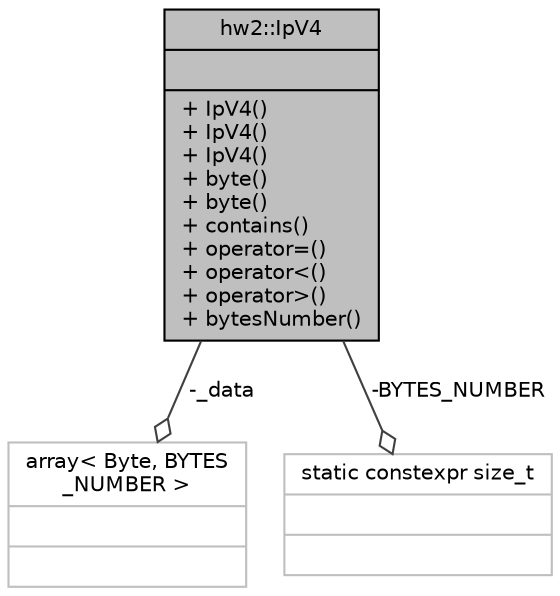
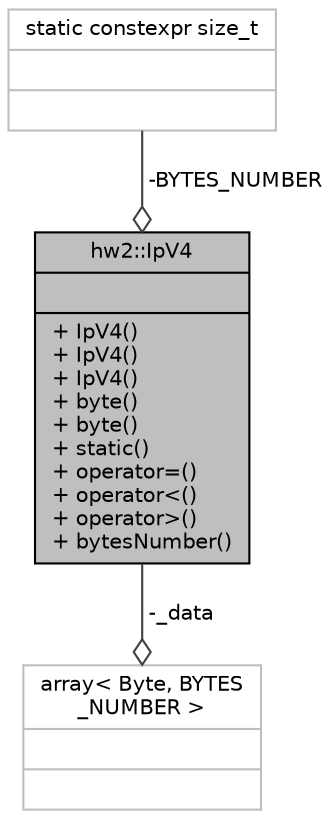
  digraph {
    node [color=grey75 fillcolor=white fontname=Helvetica fontsize=10 shape=record style=filled]
    edge [arrowhead=odiamond color=grey25 fontname=Helvetica fontsize=10 labelfontname=Helvetica labelfontsize=10 style=solid]
-   n1 [color=black fillcolor=grey75 fontcolor=black height=0.2 label="{hw2::IpV4\n||+ IpV4()\l+ IpV4()\l+ IpV4()\l+ byte()\l+ byte()\l+ contains()\l+ operator=()\l+ operator\<()\l+ operator\>()\l+ bytesNumber()\l}" width=0.4]
+   n1 [color=black fillcolor=grey75 fontcolor=black height=0.2 label="{hw2::IpV4\n||+ IpV4()\l+ IpV4()\l+ IpV4()\l+ byte()\l+ byte()\l+ static()\l+ operator=()\l+ operator\<()\l+ operator\>()\l+ bytesNumber()\l}" width=0.4]
    n2 [height=0.2 label="{array\< Byte, BYTES\l_NUMBER \>\n||}" width=0.4]
    n3 [height=0.2 label="{static constexpr size_t\n||}" width=0.4]
    n1 -> n2 [label=" -_data"]
-   n1 -> n3 [label=" -BYTES_NUMBER"]
+   n3 -> n1 [label=" -BYTES_NUMBER"]
  }
